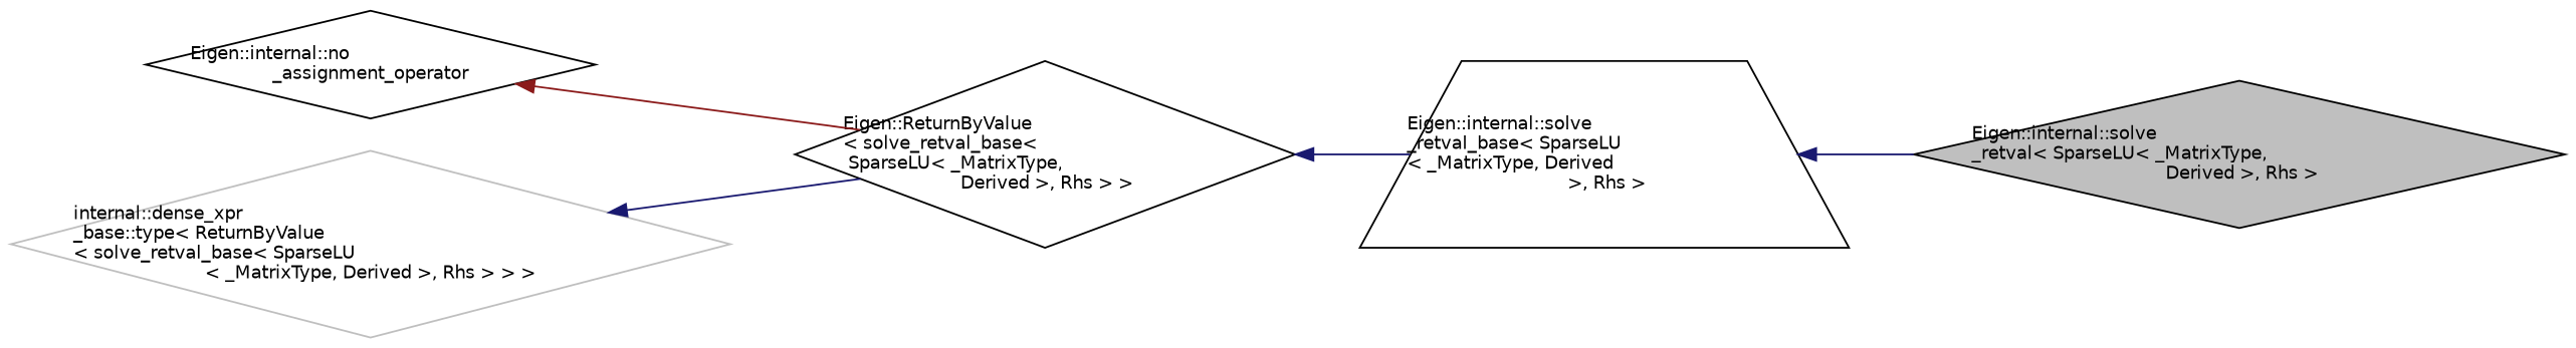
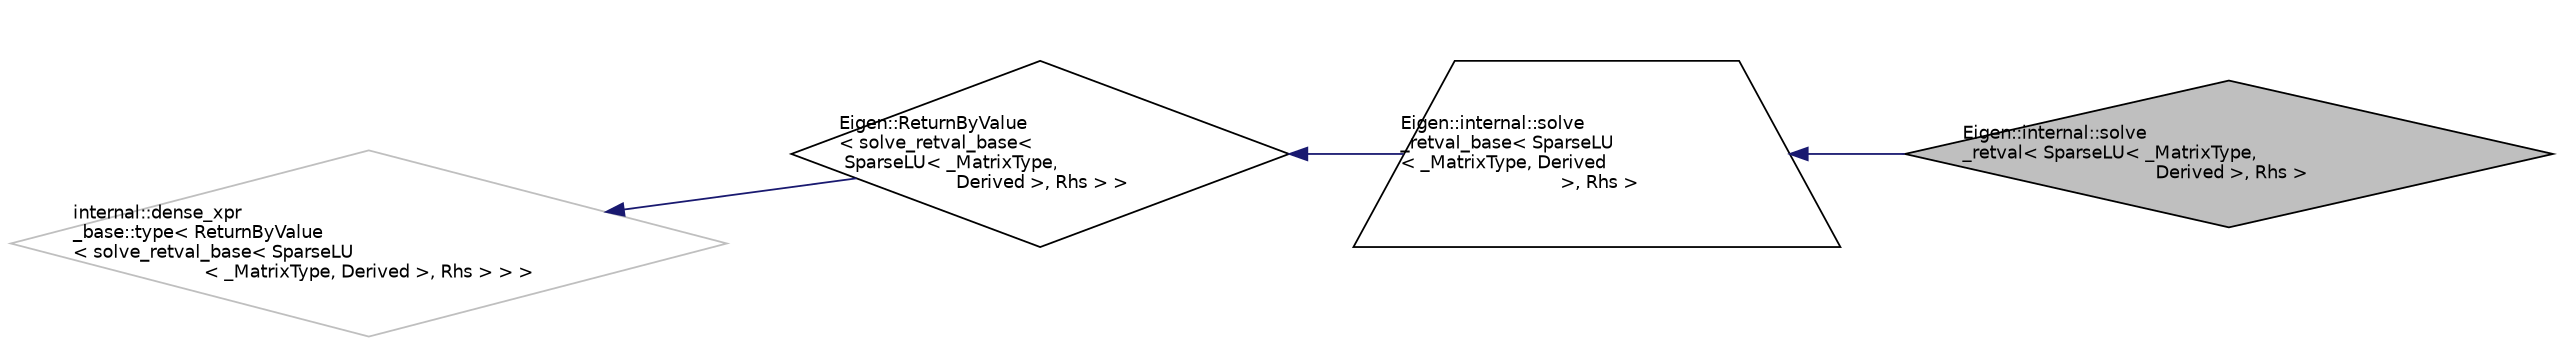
  digraph {
    rankdir=LR
    node [color=black fillcolor=white fontname=Helvetica fontsize=10 shape=diamond style=filled]
    edge [color=midnightblue dir=back fontname=Helvetica fontsize=10 labelfontname=Helvetica labelfontsize=10 style=solid]
    n1 [fillcolor=grey75 fontcolor=black height=0.2 label="Eigen::internal::solve\l_retval\< SparseLU\< _MatrixType,\l Derived \>, Rhs \>" width=0.4]
    n2 [height=0.2 label="Eigen::internal::solve\l_retval_base\< SparseLU\l\< _MatrixType, Derived\l \>, Rhs \>" shape=trapezium width=0.4]
    n3 [height=0.2 label="Eigen::ReturnByValue\l\< solve_retval_base\<\l SparseLU\< _MatrixType,\l Derived \>, Rhs \> \>" width=0.4]
-   n4 [height=0.2 label="Eigen::internal::no\l_assignment_operator" width=0.4]
    n5 [color=grey75 height=0.2 label="internal::dense_xpr\l_base::type\< ReturnByValue\l\< solve_retval_base\< SparseLU\l\< _MatrixType, Derived \>, Rhs \> \> \>" width=0.4]
    n2 -> n1
    n3 -> n2
-   n4 -> n3 [color=firebrick4]
    n5 -> n3
  }
